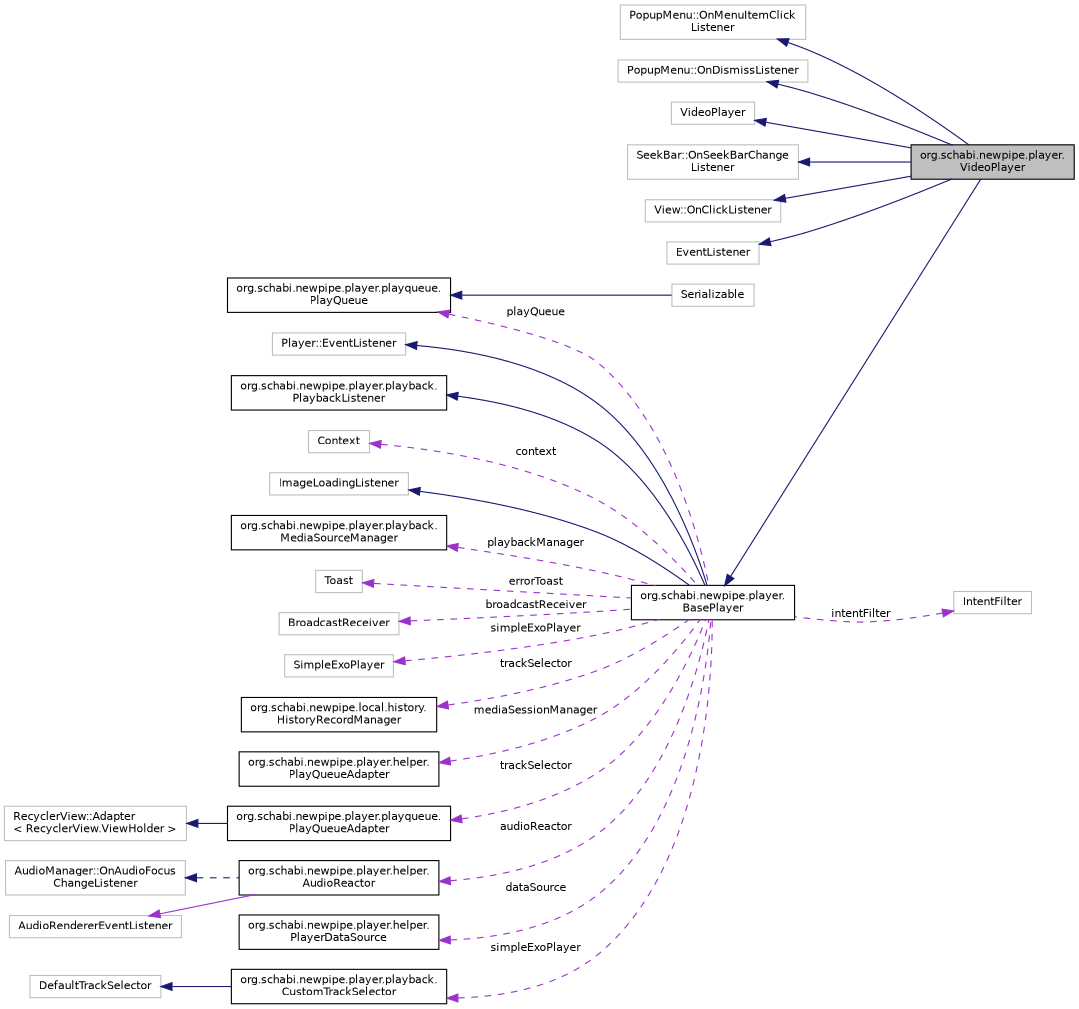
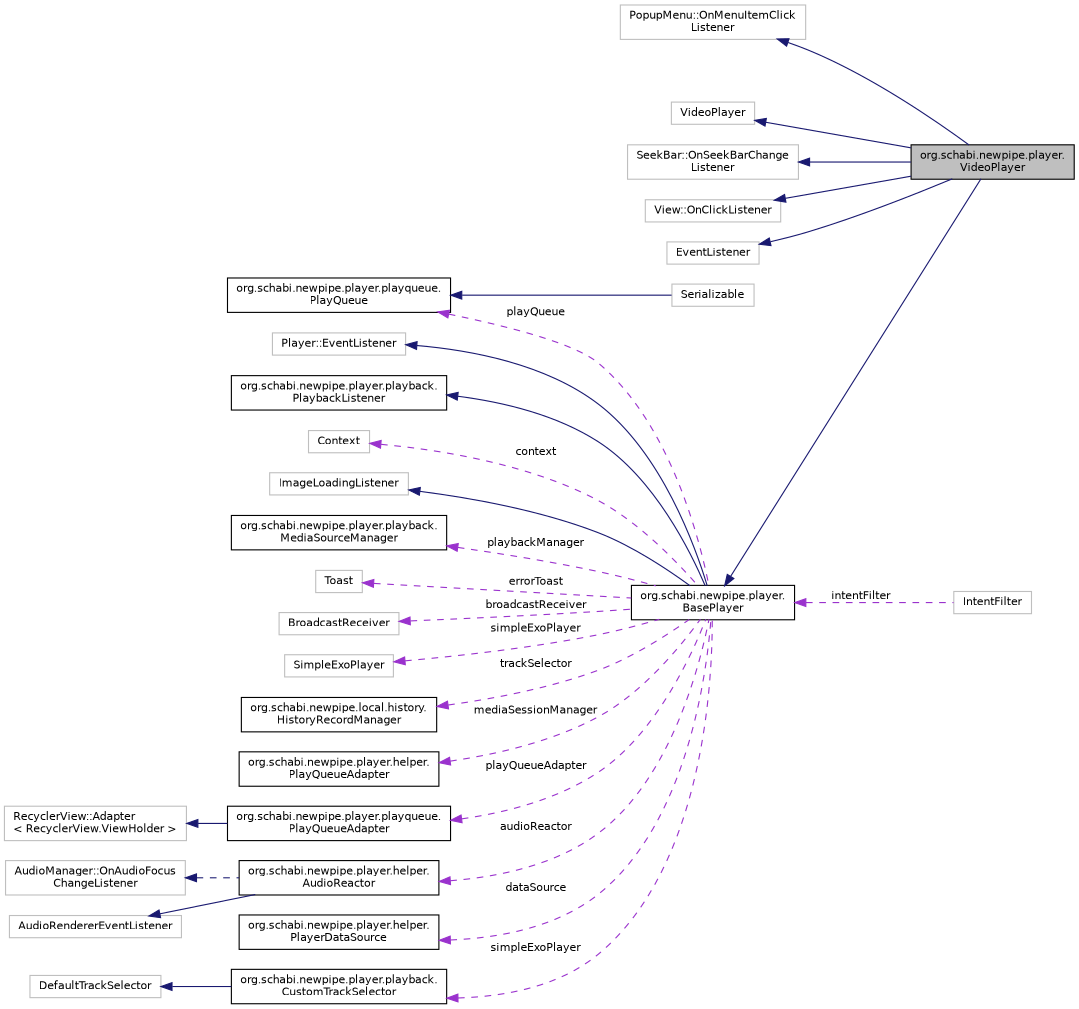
  digraph {
    rankdir=LR
    node [color=grey75 fillcolor=white fontname=Helvetica fontsize=10 shape=record style=filled]
    edge [color=midnightblue dir=back fontname=Helvetica fontsize=10 labelfontname=Helvetica labelfontsize=10 style=solid]
    n1 [color=black fillcolor=grey75 fontcolor=black height=0.2 label="org.schabi.newpipe.player.\lVideoPlayer" width=0.4]
    n2 [color=black height=0.2 label="org.schabi.newpipe.player.\lBasePlayer" width=0.4]
    n3 [height=0.2 label="Player::EventListener" width=0.4]
    n4 [color=black height=0.2 label="org.schabi.newpipe.player.playback.\lPlaybackListener" width=0.4]
    n5 [height=0.2 label=ImageLoadingListener width=0.4]
    n6 [color=black height=0.2 label="org.schabi.newpipe.player.playqueue.\lPlayQueue" width=0.4]
    n7 [height=0.2 label=Serializable width=0.4]
    n8 [height=0.2 label=Toast width=0.4]
    n9 [height=0.2 label=BroadcastReceiver width=0.4]
    n10 [height=0.2 label=SimpleExoPlayer width=0.4]
    n11 [color=black height=0.2 label="org.schabi.newpipe.local.history.\lHistoryRecordManager" width=0.4]
    n12 [height=0.2 label=IntentFilter width=0.4]
    n13 [color=black height=0.2 label="org.schabi.newpipe.player.helper.\lPlayQueueAdapter" width=0.4]
    n14 [color=black height=0.2 label="org.schabi.newpipe.player.playqueue.\lPlayQueueAdapter" width=0.4]
    n15 [height=0.2 label="RecyclerView::Adapter\l\< RecyclerView.ViewHolder \>" width=0.4]
    n16 [color=black height=0.2 label="org.schabi.newpipe.player.helper.\lAudioReactor" width=0.4]
    n17 [height=0.2 label="AudioManager::OnAudioFocus\lChangeListener" width=0.4]
    n18 [height=0.2 label=AudioRendererEventListener width=0.4]
    n19 [color=black height=0.2 label="org.schabi.newpipe.player.helper.\lPlayerDataSource" width=0.4]
    n20 [color=black height=0.2 label="org.schabi.newpipe.player.playback.\lCustomTrackSelector" width=0.4]
    n21 [height=0.2 label=DefaultTrackSelector width=0.4]
    n22 [height=0.2 label=Context width=0.4]
    n23 [color=black height=0.2 label="org.schabi.newpipe.player.playback.\lMediaSourceManager" width=0.4]
    n24 [height=0.2 label=VideoPlayer width=0.4]
    n25 [height=0.2 label="SeekBar::OnSeekBarChange\lListener" width=0.4]
    n26 [height=0.2 label="View::OnClickListener" width=0.4]
    n27 [height=0.2 label=EventListener width=0.4]
    n28 [height=0.2 label="PopupMenu::OnMenuItemClick\lListener" width=0.4]
-   n29 [height=0.2 label="PopupMenu::OnDismissListener" width=0.4]
    n2 -> n1
    n3 -> n2
    n4 -> n2
    n5 -> n2
    n6 -> n2 [color=darkorchid3 label=" playQueue" style=dashed]
    n6 -> n7
    n8 -> n2 [color=darkorchid3 label=" errorToast" style=dashed]
    n9 -> n2 [color=darkorchid3 label=" broadcastReceiver" style=dashed]
    n10 -> n2 [color=darkorchid3 label=" simpleExoPlayer" style=dashed]
    n11 -> n2 [color=darkorchid3 label=" trackSelector" style=dashed]
-   n12 -> n2 [color=darkorchid3 label=" intentFilter" style=dashed]
+   n2 -> n12 [color=darkorchid3 label=" intentFilter" style=dashed]
    n13 -> n2 [color=darkorchid3 label=" mediaSessionManager" style=dashed]
-   n14 -> n2 [color=darkorchid3 label=" trackSelector" style=dashed]
+   n14 -> n2 [color=darkorchid3 label=" playQueueAdapter" style=dashed]
    n15 -> n14
    n16 -> n2 [color=darkorchid3 label=" audioReactor" style=dashed]
    n17 -> n16 [style=dashed]
-   n18 -> n16 [color=darkorchid3]
+   n18 -> n16
    n19 -> n2 [color=darkorchid3 label=" dataSource" style=dashed]
    n20 -> n2 [color=darkorchid3 label=" simpleExoPlayer" style=dashed]
    n21 -> n20
    n22 -> n2 [color=darkorchid3 label=" context" style=dashed]
    n23 -> n2 [color=darkorchid3 label=" playbackManager" style=dashed]
    n24 -> n1
    n25 -> n1
    n26 -> n1
    n27 -> n1
    n28 -> n1
-   n29 -> n1
  }
